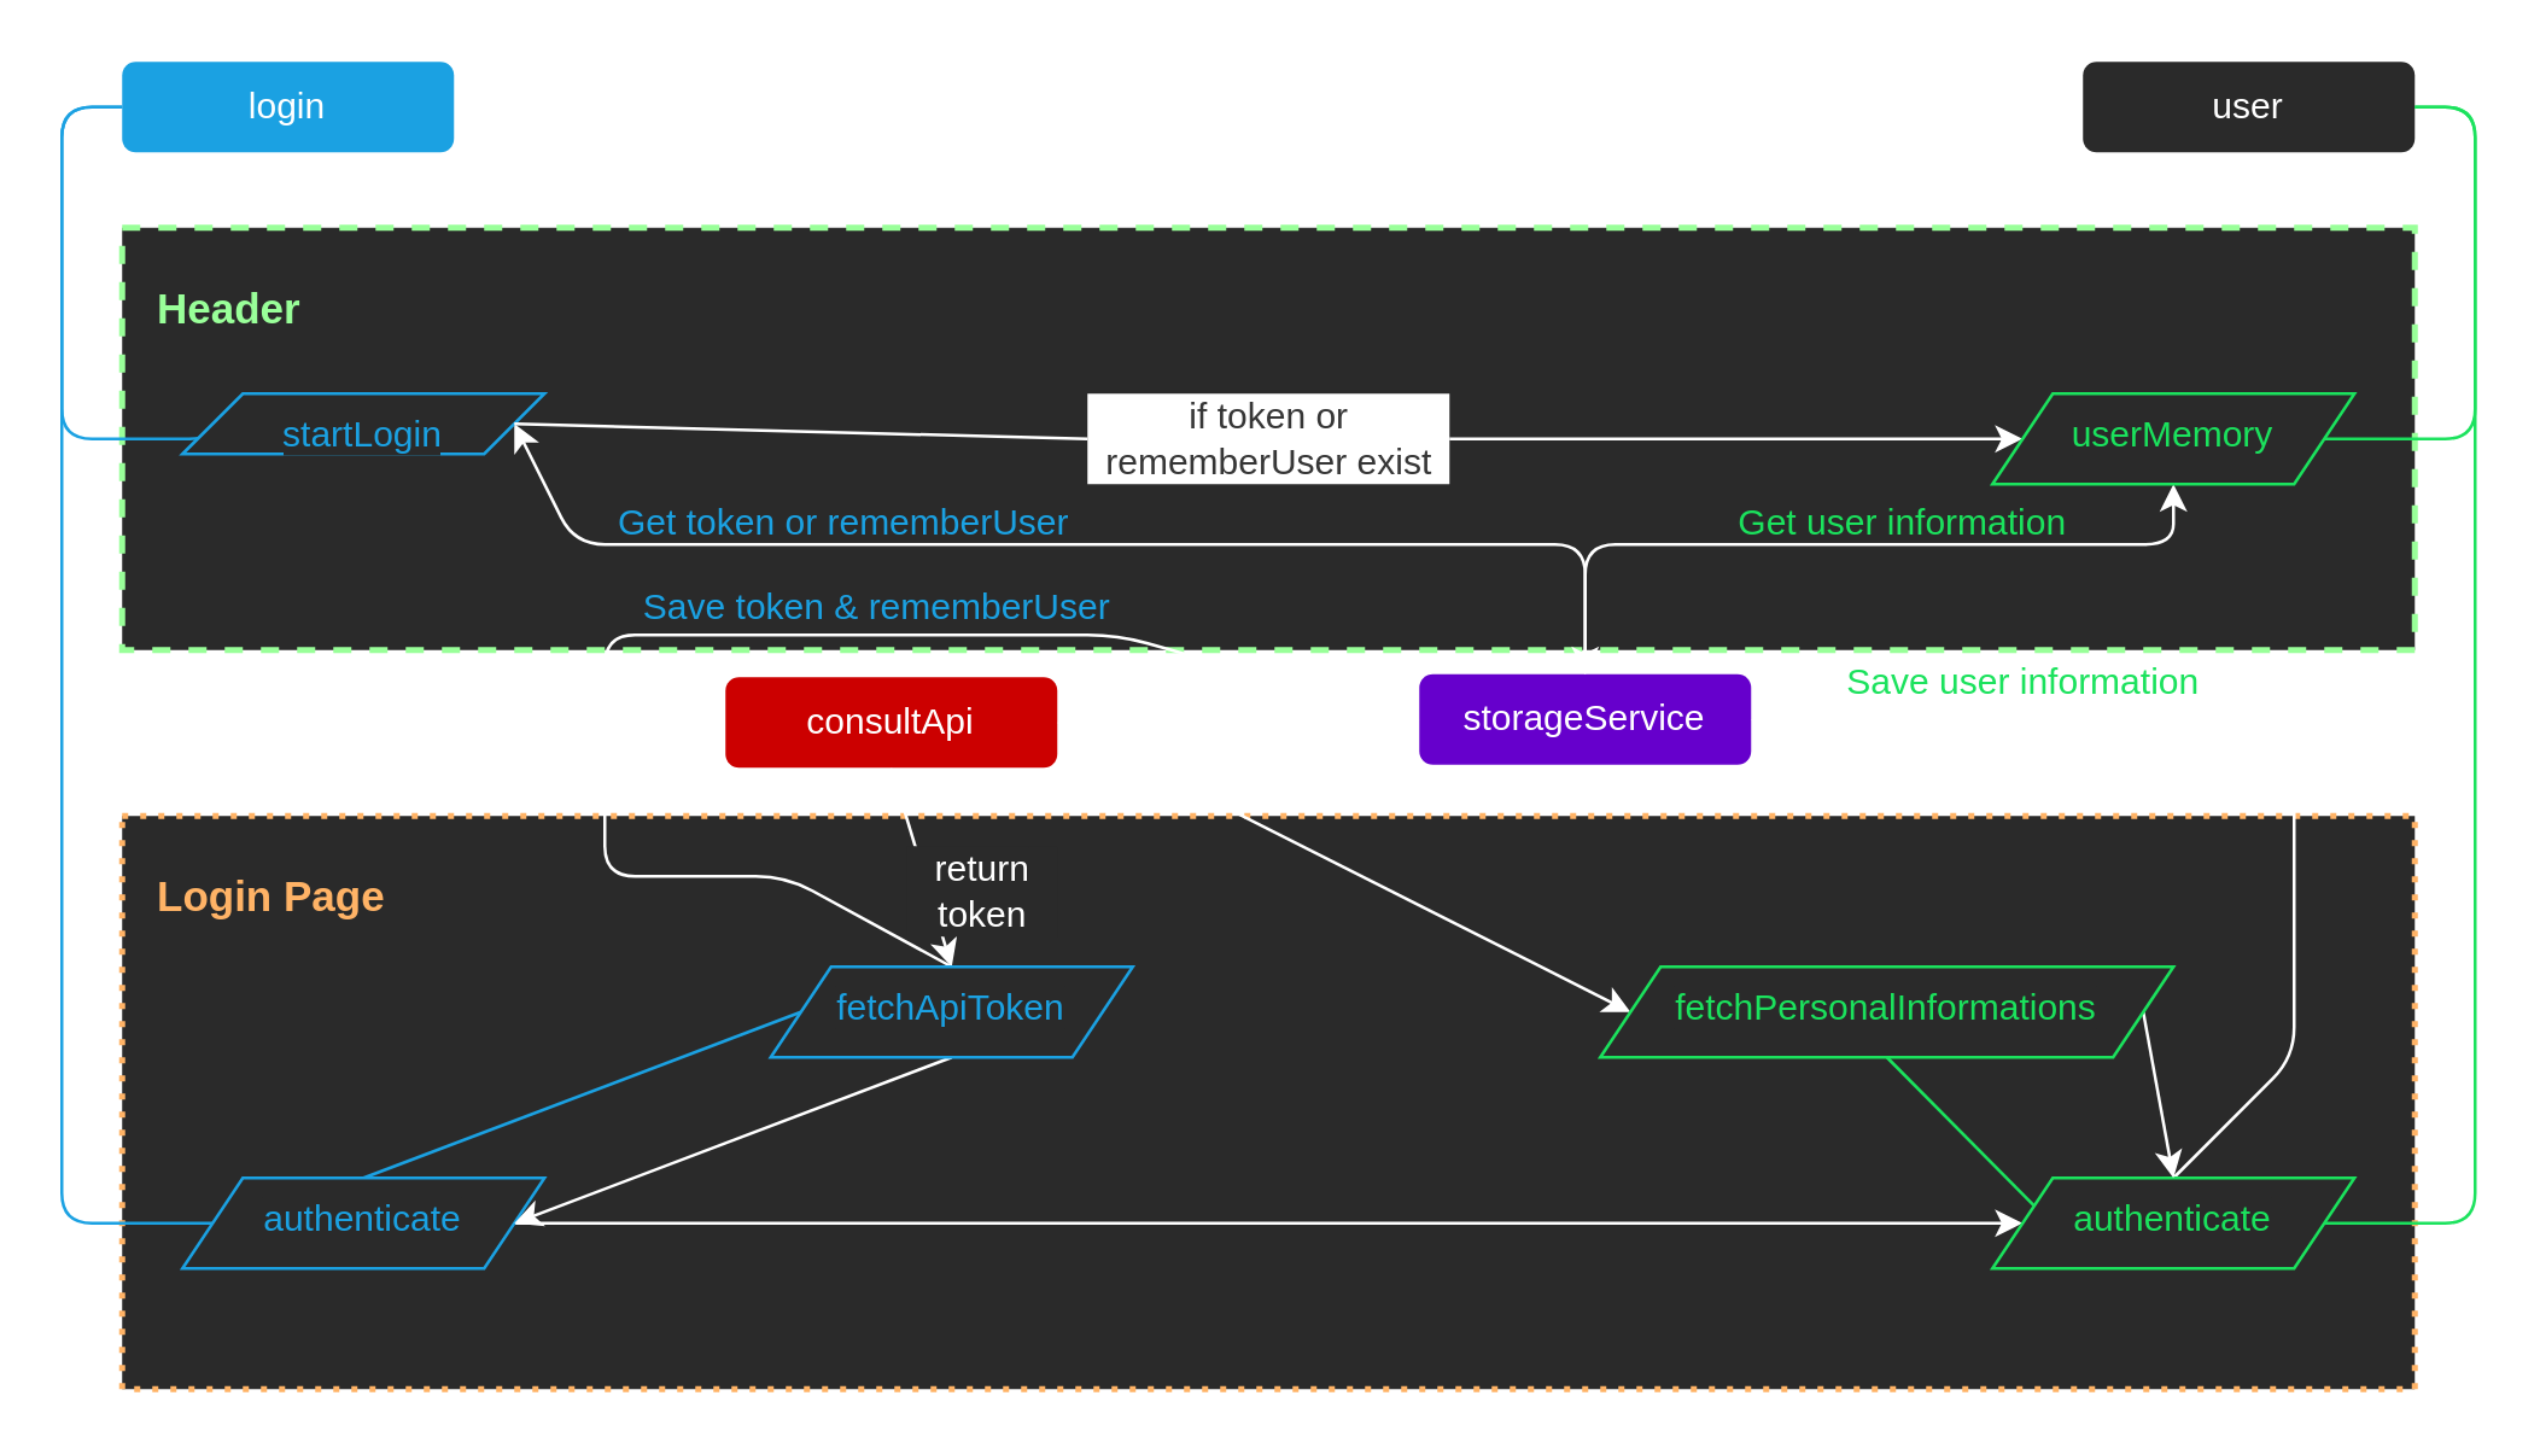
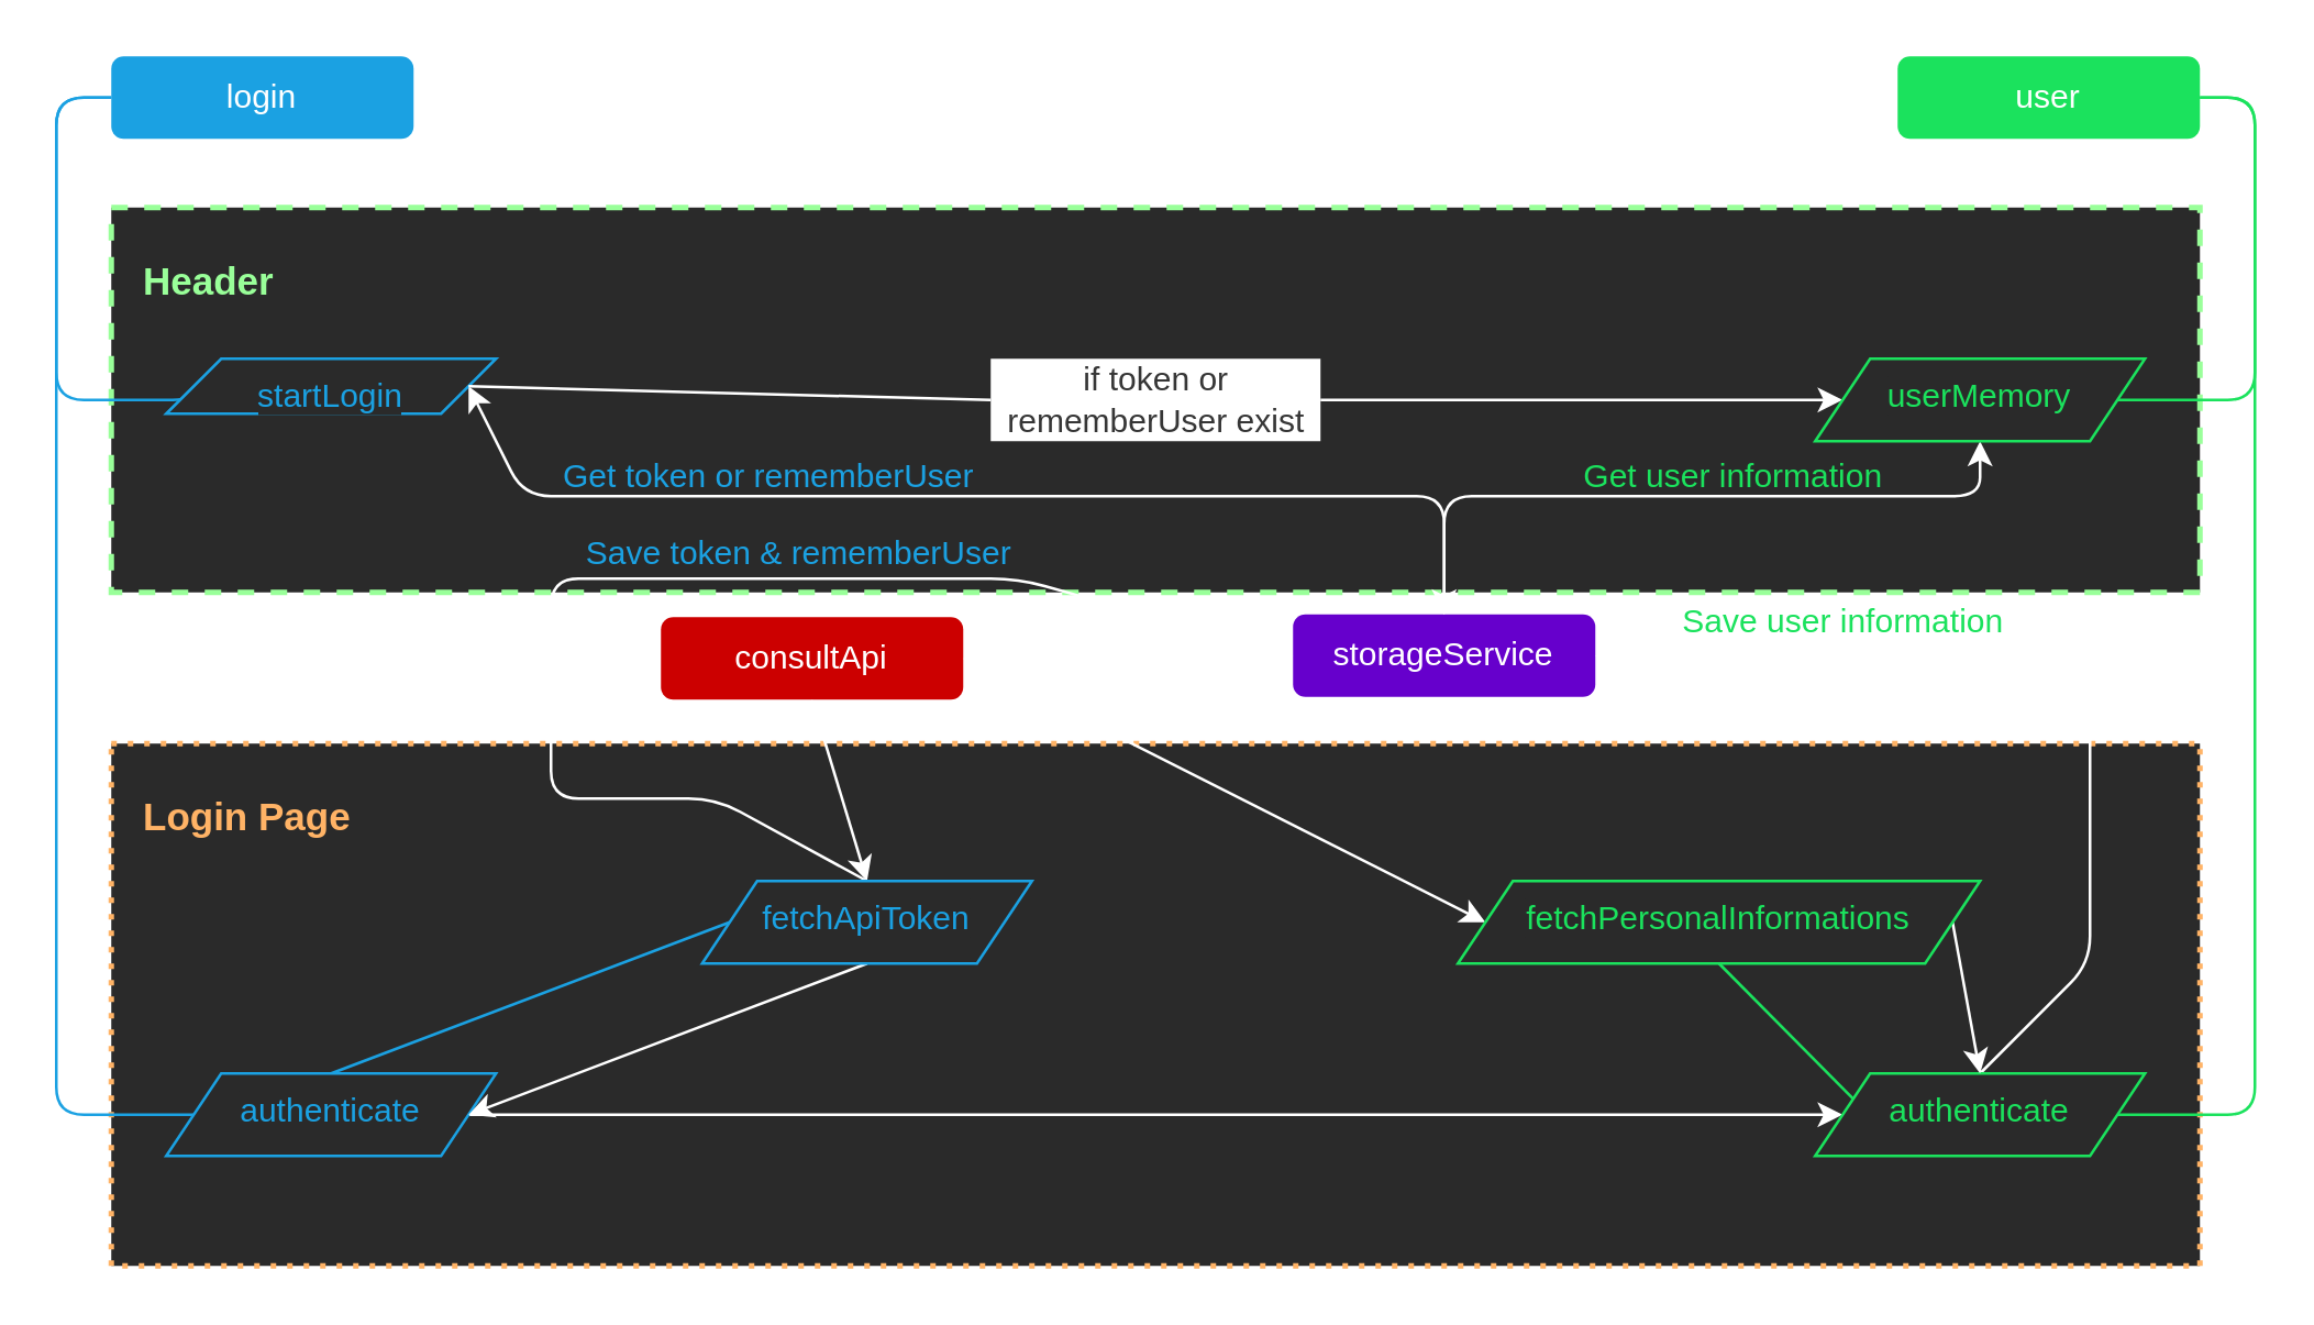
  <mxCell id="0" />
  <mxCell id="1" parent="0" />
  <mxCell id="2" value="&lt;p style=&quot;line-height: 120%&quot;&gt;&lt;font color=&quot;#99ff99&quot; size=&quot;1&quot;&gt;&lt;b style=&quot;font-size: 14px ; background-color: rgb(42 , 42 , 42)&quot;&gt;Header&lt;/b&gt;&lt;/font&gt;&lt;/p&gt;&lt;div style=&quot;text-align: justify&quot;&gt;&lt;/div&gt;&lt;p&gt;&lt;/p&gt;" style="whiteSpace=wrap;html=1;dashed=1;strokeColor=#99FF99;strokeWidth=2;imageAspect=1;align=left;verticalAlign=top;spacingTop=1;spacingLeft=10;fillColor=#2A2A2A;" parent="1" vertex="1"><mxGeometry x="40" y="75" width="760" height="140" as="geometry" /></mxCell>
  <mxCell id="3" style="edgeStyle=orthogonalEdgeStyle;html=1;exitX=0;exitY=0.5;exitDx=0;exitDy=0;entryX=0;entryY=0.5;entryDx=0;entryDy=0;endArrow=none;endFill=0;strokeColor=#1BA1E2;" parent="1" source="4" target="10" edge="1"><mxGeometry relative="1" as="geometry"><Array as="points"><mxPoint x="20" y="35" /><mxPoint x="20" y="145" /></Array></mxGeometry></mxCell>
  <mxCell id="4" value="login" style="rounded=1;whiteSpace=wrap;html=1;fillColor=#1ba1e2;fontColor=#ffffff;strokeColor=none;" parent="1" vertex="1"><mxGeometry x="40" y="20" width="110" height="30" as="geometry" /></mxCell>
  <mxCell id="5" value="storageService" style="rounded=1;whiteSpace=wrap;html=1;fontColor=#ffffff;fillColor=#6600CC;strokeColor=none;" parent="1" vertex="1"><mxGeometry x="470" y="223" width="110" height="30" as="geometry" /></mxCell>
  <mxCell id="6" style="edgeStyle=none;html=1;exitX=1;exitY=0.5;exitDx=0;exitDy=0;entryX=1;entryY=0.5;entryDx=0;entryDy=0;fontColor=#363636;strokeColor=#1BE25D;endArrow=none;endFill=0;" parent="1" source="13" target="7" edge="1"><mxGeometry relative="1" as="geometry"><Array as="points"><mxPoint x="820" y="145" /><mxPoint x="820" y="35" /></Array></mxGeometry></mxCell>
- <mxCell id="7" value="user" style="rounded=1;whiteSpace=wrap;html=1;fontColor=#ffffff;fillColor=#2a2a2a;strokeColor=none;" parent="1" vertex="1"><mxGeometry x="690" y="20" width="110" height="30" as="geometry" /></mxCell>
+ <mxCell id="7" value="user" style="rounded=1;whiteSpace=wrap;html=1;fontColor=#ffffff;fillColor=#1BE25D;strokeColor=none;" parent="1" vertex="1"><mxGeometry x="690" y="20" width="110" height="30" as="geometry" /></mxCell>
  <mxCell id="8" style="edgeStyle=none;html=1;exitX=1;exitY=0.5;exitDx=0;exitDy=0;entryX=0;entryY=0.5;entryDx=0;entryDy=0;startArrow=none;strokeColor=#FFFFFF;" parent="1" source="14" target="13" edge="1"><mxGeometry relative="1" as="geometry"><mxPoint x="450" y="50" as="targetPoint" /><Array as="points" /></mxGeometry></mxCell>
  <mxCell id="9" style="edgeStyle=none;html=1;exitX=1;exitY=0.5;exitDx=0;exitDy=0;entryX=0.5;entryY=0;entryDx=0;entryDy=0;fontColor=#1BA1E2;endArrow=classic;endFill=1;strokeColor=#FFFFFF;startArrow=classic;startFill=1;" parent="1" source="10" target="5" edge="1"><mxGeometry relative="1" as="geometry"><Array as="points"><mxPoint x="190" y="180" /><mxPoint x="525" y="180" /></Array></mxGeometry></mxCell>
  <mxCell id="10" value="&lt;span style=&quot;background-color: rgb(42 , 42 , 42)&quot;&gt;startLogin&lt;/span&gt;" style="shape=parallelogram;perimeter=parallelogramPerimeter;whiteSpace=wrap;html=1;fixedSize=1;strokeWidth=1;verticalAlign=top;strokeColor=#1BA1E2;fontColor=#1BA1E2;fillColor=#2A2A2A;" parent="1" vertex="1"><mxGeometry x="60" y="130" width="120" height="20" as="geometry" /></mxCell>
  <mxCell id="11" value="consultApi" style="rounded=1;whiteSpace=wrap;html=1;fontColor=#ffffff;fillColor=#CC0000;strokeColor=none;" parent="1" vertex="1"><mxGeometry x="240" y="224" width="110" height="30" as="geometry" /></mxCell>
  <mxCell id="12" style="edgeStyle=none;html=1;exitX=0.5;exitY=1;exitDx=0;exitDy=0;entryX=0.5;entryY=0;entryDx=0;entryDy=0;startArrow=classic;startFill=1;strokeColor=#FFFFFF;endArrow=diamond;" parent="1" source="13" target="5" edge="1"><mxGeometry relative="1" as="geometry"><Array as="points"><mxPoint x="720" y="180" /><mxPoint x="525" y="180" /></Array></mxGeometry></mxCell>
  <mxCell id="13" value="&lt;span style=&quot;background-color: rgb(42 , 42 , 42)&quot;&gt;userMemory&lt;/span&gt;" style="shape=parallelogram;perimeter=parallelogramPerimeter;whiteSpace=wrap;html=1;fixedSize=1;strokeWidth=1;verticalAlign=top;strokeColor=#1BE25D;fontColor=#1BE25D;fillColor=#2A2A2A;" parent="1" vertex="1"><mxGeometry x="660" y="130" width="120" height="30" as="geometry" /></mxCell>
  <mxCell id="14" value="if token or &lt;br&gt;rememberUser exist" style="text;html=1;resizable=0;autosize=1;align=center;verticalAlign=middle;points=[];rounded=0;rotation=0;fillColor=#FFFFFF;fontColor=#363636;" parent="1" vertex="1"><mxGeometry x="360" y="130" width="120" height="30" as="geometry" /></mxCell>
  <mxCell id="15" value="" style="edgeStyle=none;html=1;exitX=1;exitY=0.5;exitDx=0;exitDy=0;entryX=0;entryY=0.5;entryDx=0;entryDy=0;endArrow=none;strokeColor=#FFFFFF;" parent="1" source="10" target="14" edge="1"><mxGeometry relative="1" as="geometry"><mxPoint x="170" y="175" as="sourcePoint" /><mxPoint x="670" y="175" as="targetPoint" /><Array as="points" /></mxGeometry></mxCell>
  <mxCell id="16" value="Get token or rememberUser" style="text;html=1;resizable=0;autosize=1;align=center;verticalAlign=middle;points=[];fillColor=none;strokeColor=none;rounded=0;fontColor=#1BA1E2;rotation=0;" parent="1" vertex="1"><mxGeometry x="199" y="163" width="160" height="20" as="geometry" /></mxCell>
  <mxCell id="17" value="&lt;p style=&quot;line-height: 120%&quot;&gt;&lt;font size=&quot;1&quot; color=&quot;#ffb366&quot;&gt;&lt;b style=&quot;font-size: 14px&quot;&gt;Login Page&lt;/b&gt;&lt;/font&gt;&lt;/p&gt;&lt;div style=&quot;text-align: justify&quot;&gt;&lt;/div&gt;&lt;p&gt;&lt;/p&gt;" style="whiteSpace=wrap;html=1;dashed=1;strokeWidth=2;imageAspect=1;align=left;verticalAlign=top;spacingTop=1;spacingLeft=10;strokeColor=#FFB366;dashPattern=1 2;fillColor=#2A2A2A;" parent="1" vertex="1"><mxGeometry x="40" y="270" width="760" height="190" as="geometry" /></mxCell>
  <mxCell id="18" style="edgeStyle=none;html=1;exitX=0;exitY=0.5;exitDx=0;exitDy=0;entryX=0;entryY=0.5;entryDx=0;entryDy=0;fontColor=#1BA1E2;endArrow=none;endFill=0;strokeColor=#1BA1E2;" parent="1" source="21" target="4" edge="1"><mxGeometry relative="1" as="geometry"><Array as="points"><mxPoint x="20" y="405" /><mxPoint x="20" y="35" /></Array></mxGeometry></mxCell>
  <mxCell id="19" style="edgeStyle=none;html=1;exitX=0.5;exitY=0;exitDx=0;exitDy=0;entryX=0;entryY=0.5;entryDx=0;entryDy=0;fontColor=#1BA1E2;endArrow=none;endFill=0;strokeColor=#1BA1E2;" parent="1" source="21" target="25" edge="1"><mxGeometry relative="1" as="geometry" /></mxCell>
  <mxCell id="20" style="edgeStyle=none;html=1;exitX=1;exitY=0.5;exitDx=0;exitDy=0;entryX=0;entryY=0.5;entryDx=0;entryDy=0;fontColor=#1BA1E2;endArrow=classic;endFill=1;strokeColor=#FFFFFF;" parent="1" source="21" target="28" edge="1"><mxGeometry relative="1" as="geometry" /></mxCell>
  <mxCell id="21" value="&lt;span style=&quot;background-color: rgb(42 , 42 , 42)&quot;&gt;authenticate&lt;/span&gt;" style="shape=parallelogram;perimeter=parallelogramPerimeter;whiteSpace=wrap;html=1;fixedSize=1;strokeWidth=1;verticalAlign=top;strokeColor=#1BA1E2;fontColor=#1BA1E2;fillColor=#2A2A2A;" parent="1" vertex="1"><mxGeometry x="60" y="390" width="120" height="30" as="geometry" /></mxCell>
  <mxCell id="22" style="edgeStyle=none;html=1;exitX=0.5;exitY=1;exitDx=0;exitDy=0;entryX=1;entryY=0.5;entryDx=0;entryDy=0;fontColor=#1BA1E2;endArrow=classic;endFill=1;strokeColor=#FFFFFF;" parent="1" source="25" target="21" edge="1"><mxGeometry relative="1" as="geometry" /></mxCell>
  <mxCell id="23" style="edgeStyle=none;html=1;exitX=0.5;exitY=0;exitDx=0;exitDy=0;entryX=0.5;entryY=1;entryDx=0;entryDy=0;fontColor=#1BA1E2;endArrow=classic;endFill=1;strokeColor=#FFFFFF;startArrow=classic;startFill=1;" parent="1" source="25" target="11" edge="1"><mxGeometry relative="1" as="geometry"><Array as="points" /></mxGeometry></mxCell>
  <mxCell id="24" style="edgeStyle=none;html=1;exitX=0.5;exitY=0;exitDx=0;exitDy=0;entryX=0;entryY=0.5;entryDx=0;entryDy=0;startArrow=none;startFill=0;strokeColor=#FFFFFF;" parent="1" source="25" target="5" edge="1"><mxGeometry relative="1" as="geometry"><Array as="points"><mxPoint x="260" y="290" /><mxPoint x="200" y="290" /><mxPoint x="200" y="210" /><mxPoint x="370" y="210" /></Array></mxGeometry></mxCell>
  <mxCell id="25" value="&lt;span style=&quot;background-color: rgb(42 , 42 , 42)&quot;&gt;fetchApiToken&lt;/span&gt;" style="shape=parallelogram;perimeter=parallelogramPerimeter;whiteSpace=wrap;html=1;fixedSize=1;strokeWidth=1;verticalAlign=top;strokeColor=#1BA1E2;fontColor=#1BA1E2;fillColor=#2A2A2A;" parent="1" vertex="1"><mxGeometry x="255" y="320" width="120" height="30" as="geometry" /></mxCell>
  <mxCell id="26" style="edgeStyle=none;html=1;exitX=1;exitY=0.5;exitDx=0;exitDy=0;entryX=1;entryY=0.5;entryDx=0;entryDy=0;fontColor=#1BA1E2;endArrow=none;endFill=0;strokeColor=#1BE25D;" parent="1" source="28" target="7" edge="1"><mxGeometry relative="1" as="geometry"><Array as="points"><mxPoint x="820" y="405" /><mxPoint x="820" y="35" /></Array></mxGeometry></mxCell>
  <mxCell id="27" style="edgeStyle=none;html=1;exitX=0.5;exitY=0;exitDx=0;exitDy=0;entryX=1;entryY=0.5;entryDx=0;entryDy=0;startArrow=none;startFill=0;strokeColor=#FFFFFF;" parent="1" source="28" target="5" edge="1"><mxGeometry relative="1" as="geometry"><Array as="points"><mxPoint x="760" y="350" /><mxPoint x="760" y="238" /></Array></mxGeometry></mxCell>
  <mxCell id="28" value="&lt;span style=&quot;background-color: rgb(42 , 42 , 42)&quot;&gt;authenticate&lt;/span&gt;" style="shape=parallelogram;perimeter=parallelogramPerimeter;whiteSpace=wrap;html=1;fixedSize=1;strokeWidth=1;verticalAlign=top;strokeColor=#1BE25D;fontColor=#1BE25D;fillColor=#2A2A2A;" parent="1" vertex="1"><mxGeometry x="660" y="390" width="120" height="30" as="geometry" /></mxCell>
- <mxCell id="29" value="&lt;font color=&quot;#ffffff&quot; style=&quot;background-color: rgb(42 , 42 , 42)&quot;&gt;return&lt;br&gt;token&lt;/font&gt;" style="text;html=1;resizable=0;autosize=1;align=center;verticalAlign=middle;points=[];strokeColor=none;rounded=0;dashed=1;dashPattern=1 2;fontColor=#1BA1E2;fillColor=#2a2a2a;" parent="1" vertex="1"><mxGeometry x="300" y="280" width="50" height="30" as="geometry" /></mxCell>
  <mxCell id="30" style="edgeStyle=none;html=1;exitX=0.5;exitY=1;exitDx=0;exitDy=0;entryX=0;entryY=0.25;entryDx=0;entryDy=0;fontColor=#1BA1E2;startArrow=none;startFill=0;endArrow=none;endFill=0;strokeColor=#1BE25D;" parent="1" source="33" target="28" edge="1"><mxGeometry relative="1" as="geometry" /></mxCell>
  <mxCell id="31" style="edgeStyle=none;html=1;exitX=0;exitY=0.5;exitDx=0;exitDy=0;entryX=1;entryY=0.5;entryDx=0;entryDy=0;fontColor=#1BA1E2;startArrow=classic;startFill=1;endArrow=classic;endFill=1;strokeColor=#FFFFFF;" parent="1" source="33" target="11" edge="1"><mxGeometry relative="1" as="geometry" /></mxCell>
  <mxCell id="32" style="edgeStyle=none;html=1;exitX=1;exitY=0.5;exitDx=0;exitDy=0;entryX=0.5;entryY=0;entryDx=0;entryDy=0;fontColor=#1BA1E2;startArrow=none;startFill=0;endArrow=classic;endFill=1;strokeColor=#FFFFFF;" parent="1" source="33" target="28" edge="1"><mxGeometry relative="1" as="geometry" /></mxCell>
  <mxCell id="33" value="&lt;span style=&quot;background-color: rgb(42 , 42 , 42)&quot;&gt;fetchPersonalInformations&lt;/span&gt;" style="shape=parallelogram;perimeter=parallelogramPerimeter;whiteSpace=wrap;html=1;fixedSize=1;strokeWidth=1;verticalAlign=top;strokeColor=#1BE25D;fontColor=#1BE25D;fillColor=#2A2A2A;" parent="1" vertex="1"><mxGeometry x="530" y="320" width="190" height="30" as="geometry" /></mxCell>
  <mxCell id="34" value="&lt;font color=&quot;#1be25d&quot;&gt;Get user information&lt;/font&gt;" style="text;html=1;resizable=0;autosize=1;align=center;verticalAlign=middle;points=[];fillColor=none;strokeColor=none;rounded=0;fontColor=#1BA1E2;rotation=0;" parent="1" vertex="1"><mxGeometry x="570" y="163" width="120" height="20" as="geometry" /></mxCell>
  <mxCell id="35" value="Save token &amp;amp; rememberUser" style="text;html=1;resizable=0;autosize=1;align=center;verticalAlign=middle;points=[];fillColor=none;strokeColor=none;rounded=0;fontColor=#1BA1E2;rotation=0;" parent="1" vertex="1"><mxGeometry x="205" y="191" width="170" height="20" as="geometry" /></mxCell>
  <mxCell id="36" value="&lt;font color=&quot;#1be25d&quot;&gt;Save user information&lt;/font&gt;" style="text;html=1;resizable=0;autosize=1;align=center;verticalAlign=middle;points=[];fillColor=none;strokeColor=none;rounded=0;fontColor=#1BA1E2;rotation=0;" parent="1" vertex="1"><mxGeometry x="605" y="216" width="130" height="20" as="geometry" /></mxCell>
